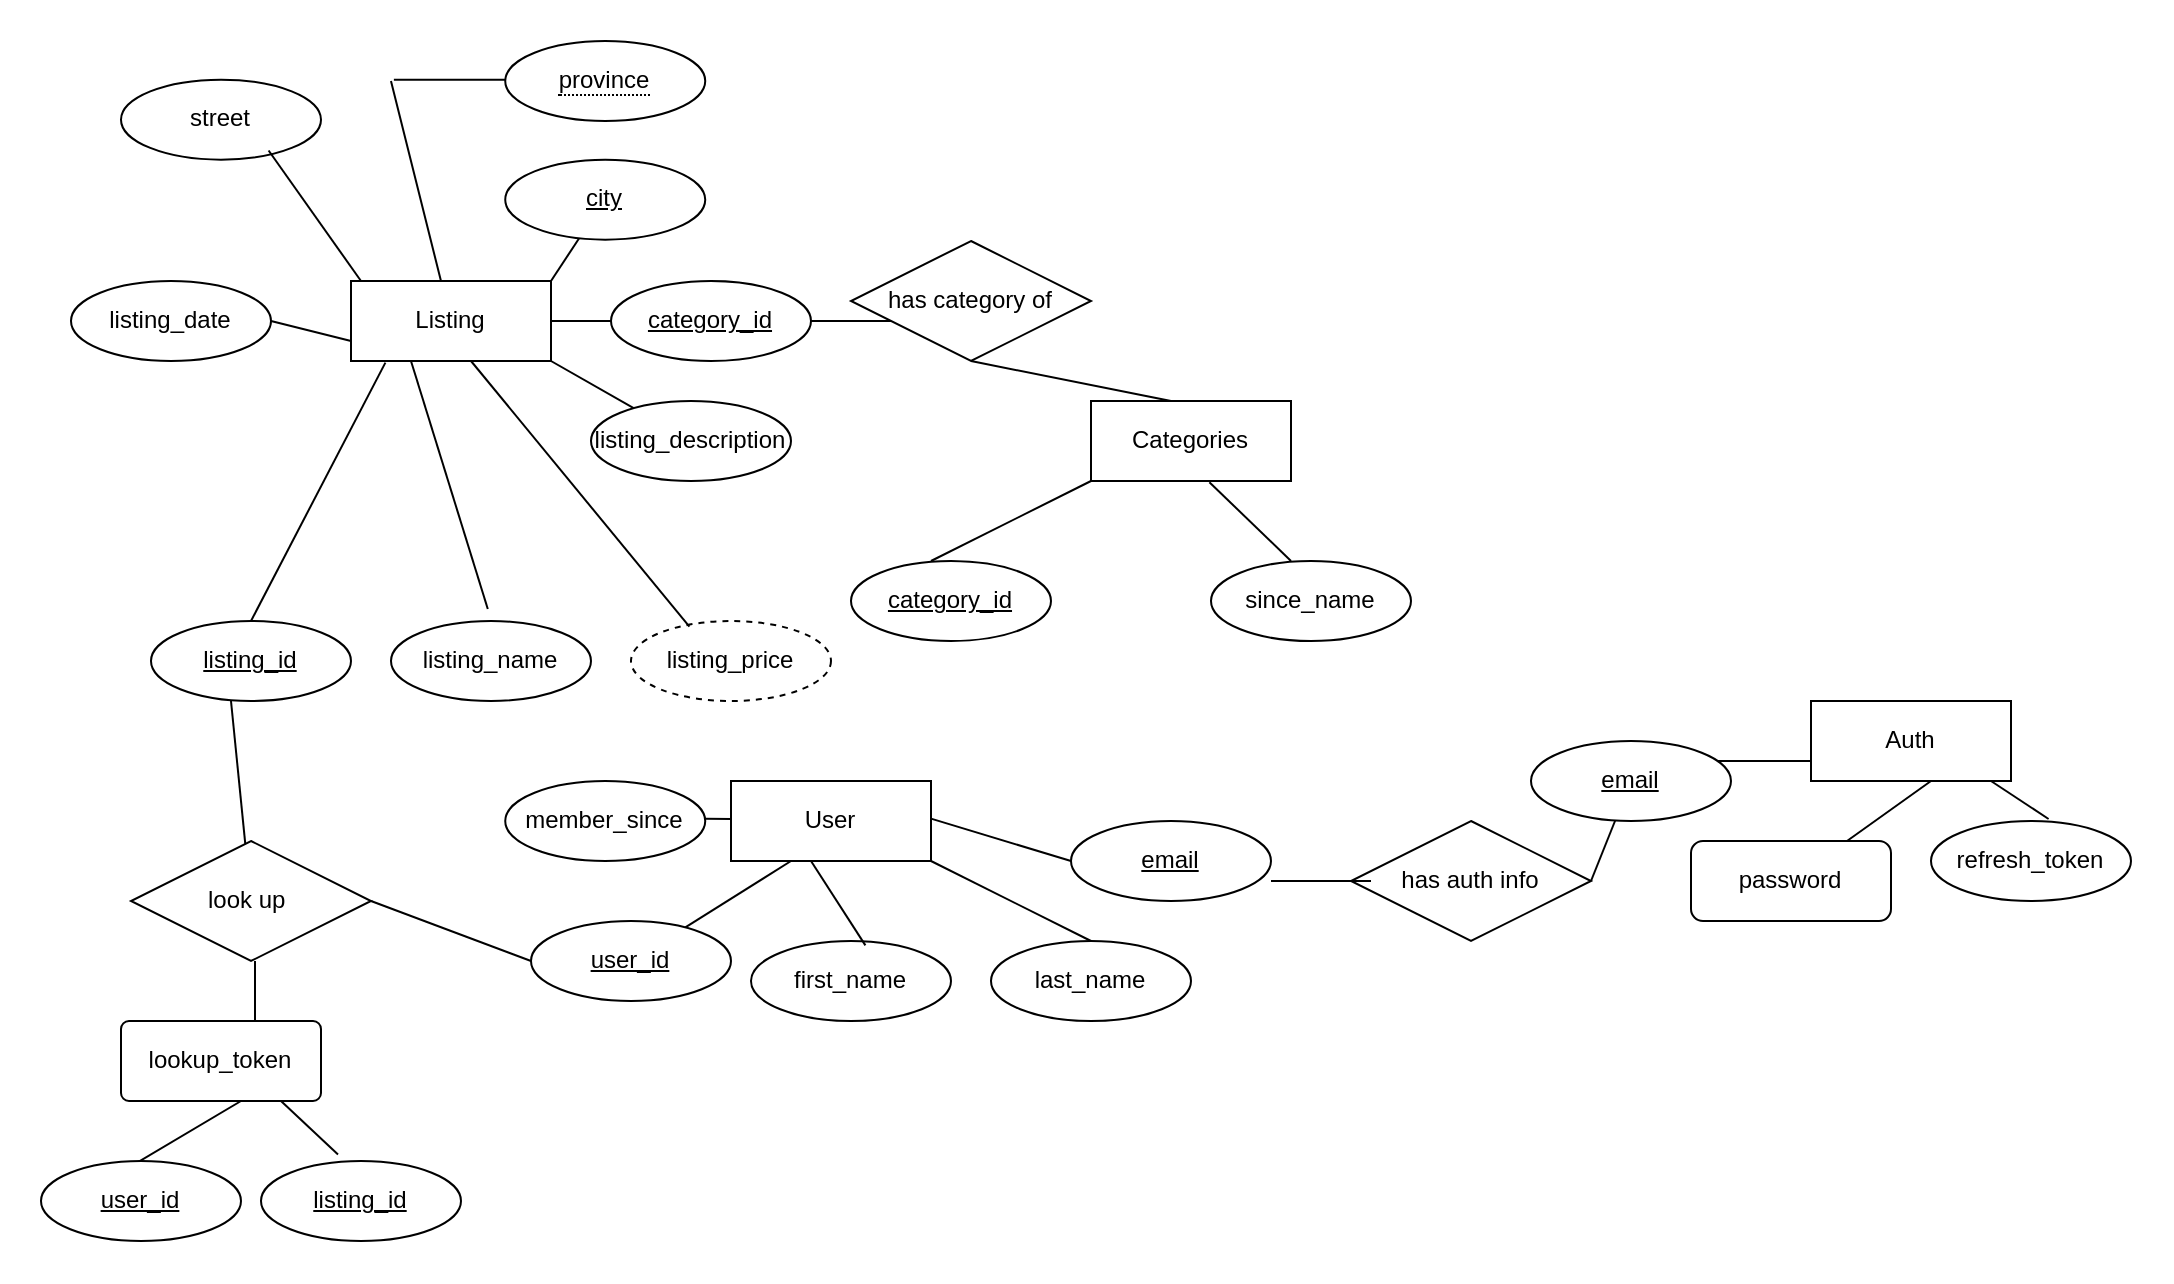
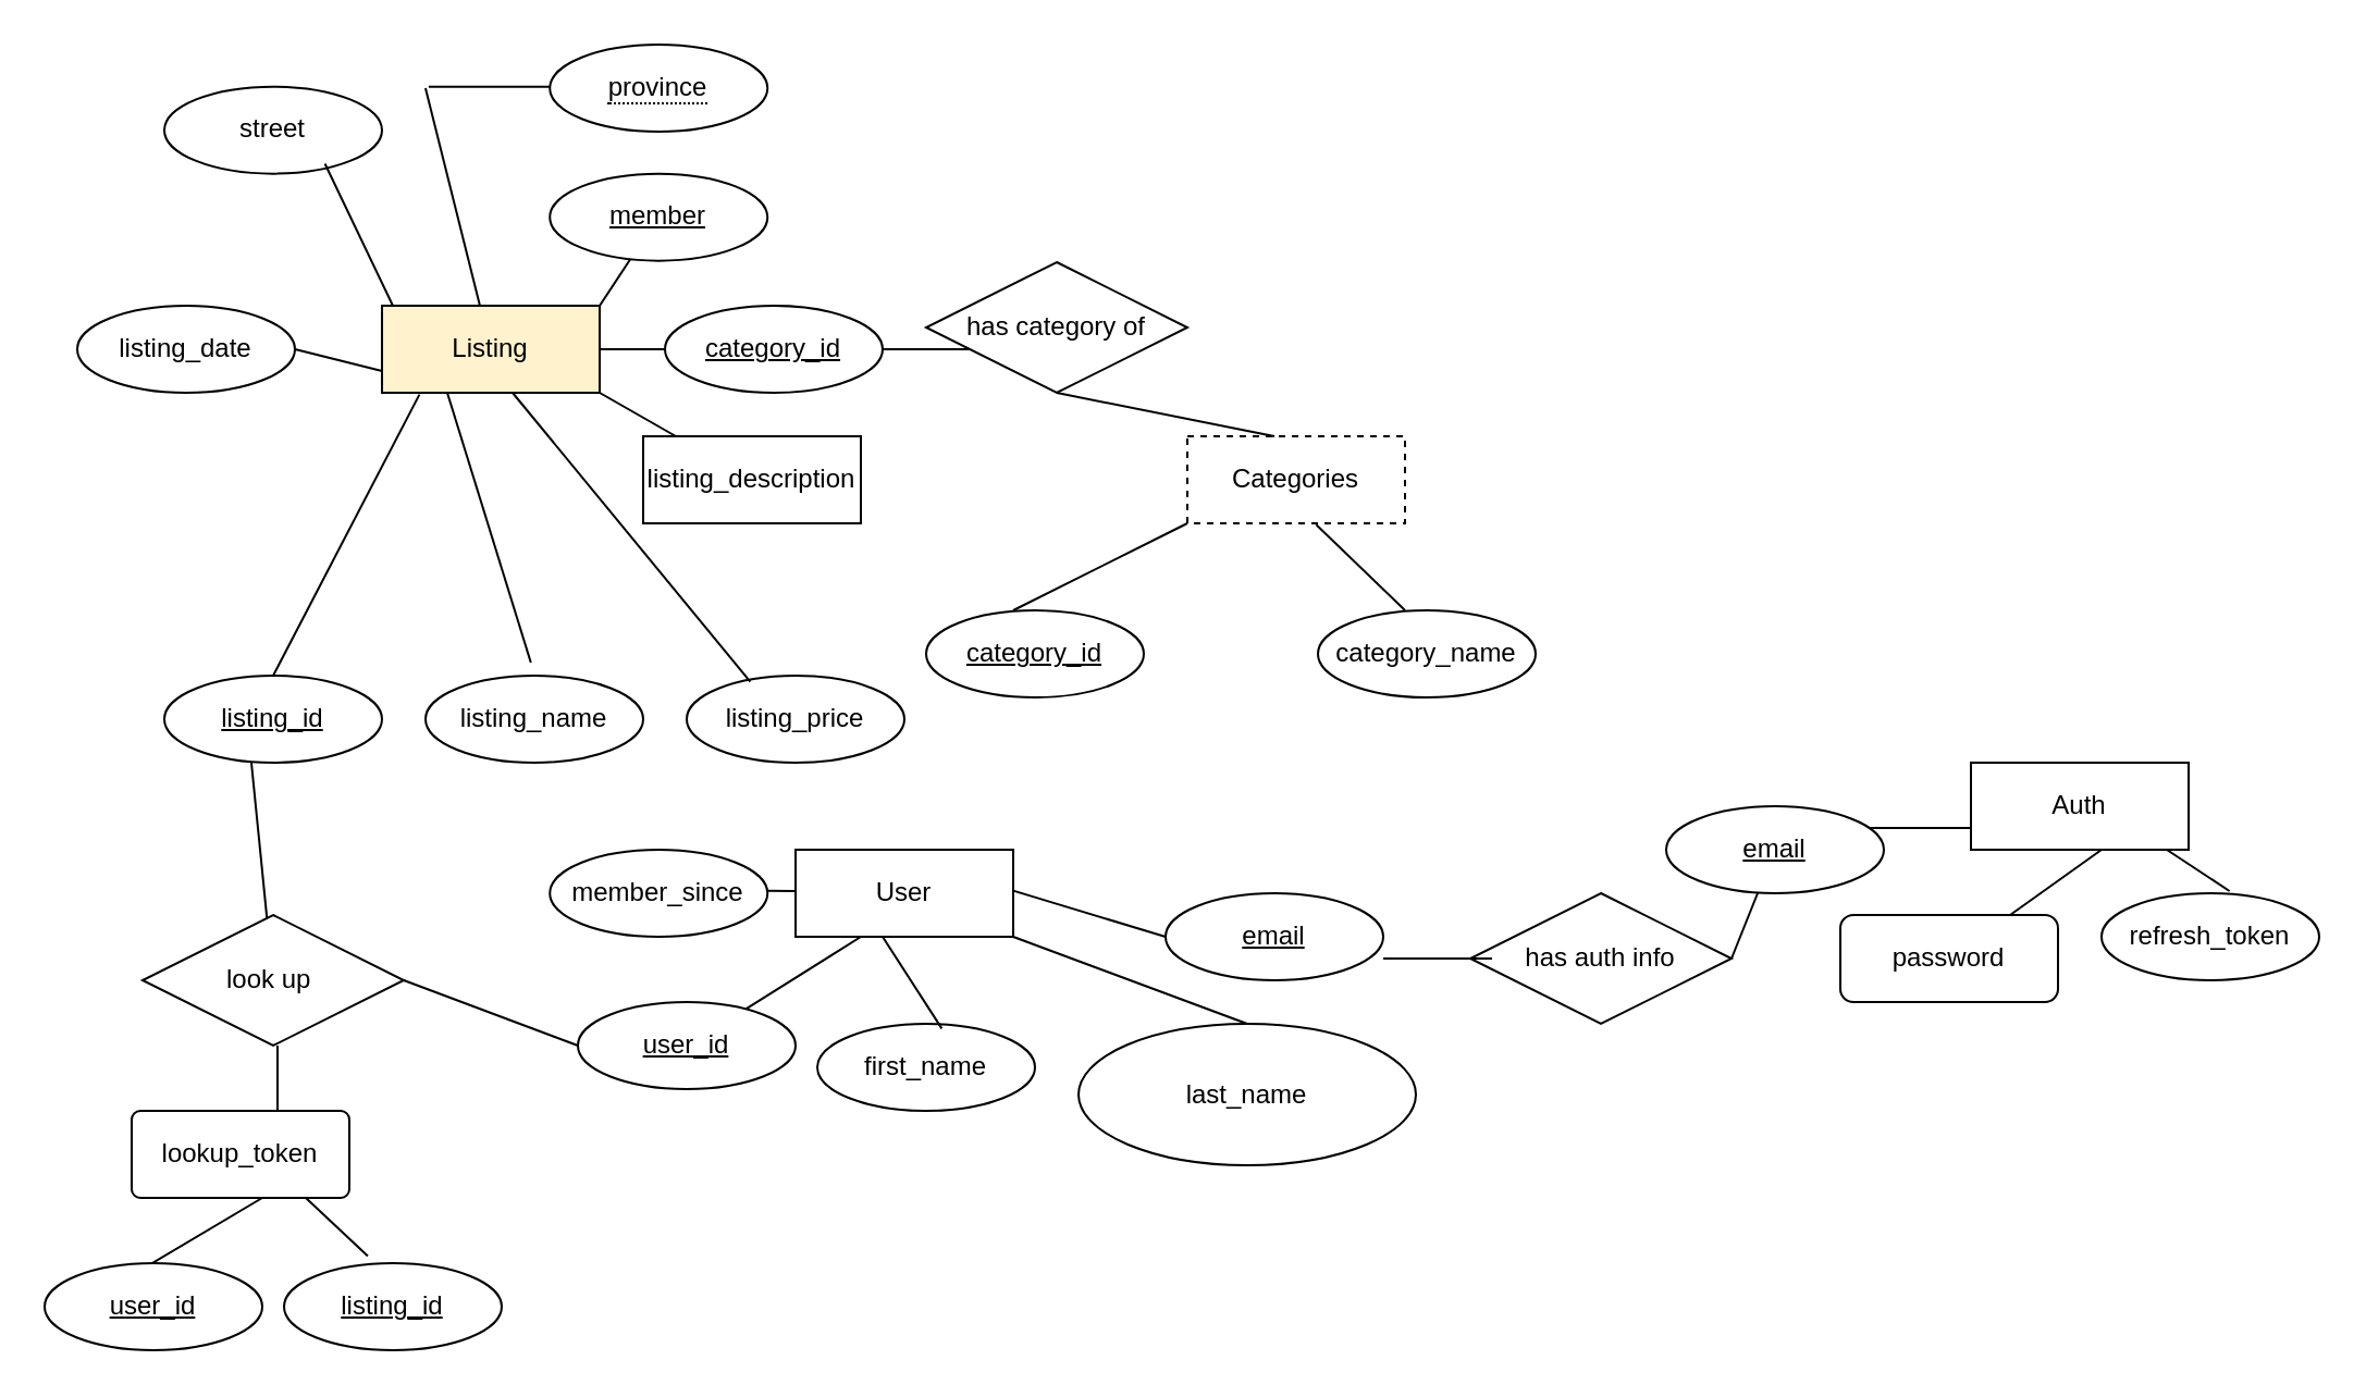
  <mxCell id="0" />
  <mxCell id="1" parent="0" />
  <mxCell id="2" value="listing_id" style="ellipse;whiteSpace=wrap;html=1;align=center;fontStyle=4;" parent="1" vertex="1"><mxGeometry x="75" y="310" width="100" height="40" as="geometry" /></mxCell>
  <mxCell id="3" value="User" style="whiteSpace=wrap;html=1;align=center;" parent="1" vertex="1"><mxGeometry x="365" y="390" width="100" height="40" as="geometry" /></mxCell>
  <mxCell id="4" value="Auth&lt;br&gt;" style="whiteSpace=wrap;html=1;align=center;" parent="1" vertex="1"><mxGeometry x="905" y="350" width="100" height="40" as="geometry" /></mxCell>
- <mxCell id="5" value="Categories" style="whiteSpace=wrap;html=1;align=center;" parent="1" vertex="1"><mxGeometry x="545" y="200" width="100" height="40" as="geometry" /></mxCell>
- <mxCell id="6" value="Listing" style="whiteSpace=wrap;html=1;align=center;" parent="1" vertex="1"><mxGeometry x="175" y="140" width="100" height="40" as="geometry" /></mxCell>
+ <mxCell id="5" value="Categories" style="whiteSpace=wrap;html=1;align=center;dashed=1;" parent="1" vertex="1"><mxGeometry x="545" y="200" width="100" height="40" as="geometry" /></mxCell>
+ <mxCell id="6" value="Listing" style="whiteSpace=wrap;html=1;align=center;fillColor=#fff2cc;" parent="1" vertex="1"><mxGeometry x="175" y="140" width="100" height="40" as="geometry" /></mxCell>
  <mxCell id="7" value="" style="endArrow=none;html=1;rounded=0;entryX=0.172;entryY=1.02;entryDx=0;entryDy=0;entryPerimeter=0;" parent="1" target="6" edge="1"><mxGeometry relative="1" as="geometry"><mxPoint x="125" y="310" as="sourcePoint" /><mxPoint x="285" y="310" as="targetPoint" /></mxGeometry></mxCell>
  <mxCell id="8" value="listing_name" style="ellipse;whiteSpace=wrap;html=1;align=center;" parent="1" vertex="1"><mxGeometry x="195" y="310" width="100" height="40" as="geometry" /></mxCell>
- <mxCell id="9" value="listing_price" style="ellipse;whiteSpace=wrap;html=1;align=center;dashed=1;" parent="1" vertex="1"><mxGeometry x="315" y="310" width="100" height="40" as="geometry" /></mxCell>
- <mxCell id="10" value="listing_description" style="ellipse;whiteSpace=wrap;html=1;align=center;" parent="1" vertex="1"><mxGeometry x="295" y="200" width="100" height="40" as="geometry" /></mxCell>
+ <mxCell id="9" value="listing_price" style="ellipse;whiteSpace=wrap;html=1;align=center;" parent="1" vertex="1"><mxGeometry x="315" y="310" width="100" height="40" as="geometry" /></mxCell>
+ <mxCell id="10" value="listing_description" style="whiteSpace=wrap;html=1;align=center;rounded=0;" parent="1" vertex="1"><mxGeometry x="295" y="200" width="100" height="40" as="geometry" /></mxCell>
  <mxCell id="11" value="" style="endArrow=none;html=1;rounded=0;entryX=0.484;entryY=-0.15;entryDx=0;entryDy=0;entryPerimeter=0;" parent="1" target="8" edge="1"><mxGeometry relative="1" as="geometry"><mxPoint x="205" y="180" as="sourcePoint" /><mxPoint x="365" y="180" as="targetPoint" /></mxGeometry></mxCell>
  <mxCell id="12" value="" style="endArrow=none;html=1;rounded=0;entryX=0.292;entryY=0.07;entryDx=0;entryDy=0;entryPerimeter=0;" parent="1" target="9" edge="1"><mxGeometry relative="1" as="geometry"><mxPoint x="235" y="180" as="sourcePoint" /><mxPoint x="395" y="180" as="targetPoint" /></mxGeometry></mxCell>
  <mxCell id="13" value="" style="endArrow=none;html=1;rounded=0;exitX=1;exitY=1;exitDx=0;exitDy=0;" parent="1" source="6" target="10" edge="1"><mxGeometry relative="1" as="geometry"><mxPoint y="170" as="sourcePoint" x="265" /><mxPoint x="425" y="170" as="targetPoint" /></mxGeometry></mxCell>
  <mxCell id="14" value="" style="endArrow=none;html=1;rounded=0;entryX=0;entryY=1;entryDx=0;entryDy=0;" parent="1" target="5" edge="1"><mxGeometry relative="1" as="geometry"><mxPoint x="465" y="280" as="sourcePoint" /><mxPoint x="625" y="280" as="targetPoint" /></mxGeometry></mxCell>
- <mxCell id="15" value="since_name" style="ellipse;whiteSpace=wrap;html=1;align=center;" parent="1" vertex="1"><mxGeometry x="605" y="280" width="100" height="40" as="geometry" /></mxCell>
+ <mxCell id="15" value="category_name" style="ellipse;whiteSpace=wrap;html=1;align=center;" parent="1" vertex="1"><mxGeometry x="605" y="280" width="100" height="40" as="geometry" /></mxCell>
  <mxCell id="16" value="" style="endArrow=none;html=1;rounded=0;entryX=0.592;entryY=1.015;entryDx=0;entryDy=0;entryPerimeter=0;" parent="1" target="5" edge="1"><mxGeometry relative="1" as="geometry"><mxPoint x="645" y="280" as="sourcePoint" /><mxPoint x="805" y="280" as="targetPoint" /></mxGeometry></mxCell>
  <mxCell id="17" value="" style="endArrow=none;html=1;rounded=0;" parent="1" target="36" edge="1"><mxGeometry relative="1" as="geometry"><mxPoint x="275" y="160" as="sourcePoint" /><mxPoint x="355" y="160" as="targetPoint" /></mxGeometry></mxCell>
  <mxCell id="18" value="" style="endArrow=none;html=1;rounded=0;exitX=1;exitY=0;exitDx=0;exitDy=0;" parent="1" source="6" target="37" edge="1"><mxGeometry relative="1" as="geometry"><mxPoint x="225" y="120" as="sourcePoint" /><mxPoint x="302.117" y="99.325" as="targetPoint" /></mxGeometry></mxCell>
  <mxCell id="19" value="password" style="whiteSpace=wrap;html=1;align=center;rounded=1;" parent="1" vertex="1"><mxGeometry x="845" y="420" width="100" height="40" as="geometry" /></mxCell>
  <mxCell id="20" value="refresh_token" style="ellipse;whiteSpace=wrap;html=1;align=center;" parent="1" vertex="1"><mxGeometry x="965" y="410" width="100" height="40" as="geometry" /></mxCell>
  <mxCell id="21" value="" style="endArrow=none;html=1;rounded=0;" parent="1" target="19" edge="1"><mxGeometry relative="1" as="geometry"><mxPoint x="965" y="390" as="sourcePoint" /><mxPoint x="1125" y="390" as="targetPoint" /></mxGeometry></mxCell>
  <mxCell id="22" value="" style="endArrow=none;html=1;rounded=0;entryX=0.588;entryY=-0.025;entryDx=0;entryDy=0;entryPerimeter=0;" parent="1" target="20" edge="1"><mxGeometry relative="1" as="geometry"><mxPoint x="995" y="390" as="sourcePoint" /><mxPoint x="1155" y="390" as="targetPoint" /></mxGeometry></mxCell>
  <mxCell id="23" value="" style="endArrow=none;html=1;rounded=0;" parent="1" edge="1"><mxGeometry relative="1" as="geometry"><mxPoint x="845" y="380" as="sourcePoint" /><mxPoint x="905" y="380" as="targetPoint" /></mxGeometry></mxCell>
  <mxCell id="24" value="first_name" style="ellipse;whiteSpace=wrap;html=1;align=center;" parent="1" vertex="1"><mxGeometry x="375" y="470" width="100" height="40" as="geometry" /></mxCell>
- <mxCell id="25" value="last_name" style="ellipse;whiteSpace=wrap;html=1;align=center;" parent="1" vertex="1"><mxGeometry x="495" y="470" width="100" height="40" as="geometry" /></mxCell>
+ <mxCell id="25" value="last_name" style="ellipse;whiteSpace=wrap;html=1;align=center;" parent="1" vertex="1"><mxGeometry x="495" y="470" width="155" height="65" as="geometry" /></mxCell>
  <mxCell id="26" value="listing_date" style="ellipse;whiteSpace=wrap;html=1;align=center;" parent="1" vertex="1"><mxGeometry x="35" y="140" width="100" height="40" as="geometry" /></mxCell>
  <mxCell id="27" value="" style="endArrow=none;html=1;rounded=0;exitX=1;exitY=0.5;exitDx=0;exitDy=0;" parent="1" source="26" edge="1"><mxGeometry relative="1" as="geometry"><mxPoint x="15" y="170" as="sourcePoint" /><mxPoint x="175" y="170" as="targetPoint" /></mxGeometry></mxCell>
  <mxCell id="28" value="" style="endArrow=none;html=1;rounded=0;" parent="1" edge="1"><mxGeometry relative="1" as="geometry"><mxPoint x="342.179" y="463.213" as="sourcePoint" /><mxPoint x="395" y="430" as="targetPoint" /></mxGeometry></mxCell>
  <mxCell id="29" value="" style="endArrow=none;html=1;rounded=0;entryX=0.572;entryY=0.055;entryDx=0;entryDy=0;entryPerimeter=0;" parent="1" target="24" edge="1"><mxGeometry relative="1" as="geometry"><mxPoint x="405" y="430" as="sourcePoint" /><mxPoint x="565" y="430" as="targetPoint" /></mxGeometry></mxCell>
  <mxCell id="30" value="" style="endArrow=none;html=1;rounded=0;entryX=0.5;entryY=0;entryDx=0;entryDy=0;" parent="1" target="25" edge="1"><mxGeometry relative="1" as="geometry"><mxPoint x="465" y="430" as="sourcePoint" /><mxPoint x="625" y="430" as="targetPoint" /></mxGeometry></mxCell>
  <mxCell id="31" value="lookup_token" style="rounded=1;arcSize=10;whiteSpace=wrap;html=1;align=center;" parent="1" vertex="1"><mxGeometry x="60" y="510" width="100" height="40" as="geometry" /></mxCell>
  <mxCell id="32" value="" style="endArrow=none;html=1;rounded=0;entryX=0.39;entryY=0.154;entryDx=0;entryDy=0;entryPerimeter=0;" parent="1" edge="1"><mxGeometry relative="1" as="geometry"><mxPoint x="120" y="550" as="sourcePoint" /><mxPoint x="59" y="586.16" as="targetPoint" /></mxGeometry></mxCell>
  <mxCell id="33" value="category_id" style="ellipse;whiteSpace=wrap;html=1;align=center;fontStyle=4;" parent="1" vertex="1"><mxGeometry x="425" y="280" width="100" height="40" as="geometry" /></mxCell>
  <mxCell id="34" value="user_id" style="ellipse;whiteSpace=wrap;html=1;align=center;fontStyle=4;" parent="1" vertex="1"><mxGeometry y="460" width="100" height="40" as="geometry" x="265" /></mxCell>
  <mxCell id="35" value="email" style="ellipse;whiteSpace=wrap;html=1;align=center;fontStyle=4;" parent="1" vertex="1"><mxGeometry x="765" y="370" width="100" height="40" as="geometry" /></mxCell>
  <mxCell id="36" value="category_id" style="ellipse;whiteSpace=wrap;html=1;align=center;fontStyle=4;" parent="1" vertex="1"><mxGeometry x="305" y="140" width="100" height="40" as="geometry" /></mxCell>
- <mxCell id="37" value="city" style="ellipse;whiteSpace=wrap;html=1;align=center;fontStyle=4;" parent="1" vertex="1"><mxGeometry x="252.117" y="79.325" width="100" height="40" as="geometry" /></mxCell>
+ <mxCell id="37" value="member" style="ellipse;whiteSpace=wrap;html=1;align=center;fontStyle=4;" parent="1" vertex="1"><mxGeometry x="252.117" y="79.325" width="100" height="40" as="geometry" /></mxCell>
  <mxCell id="38" value="user_id" style="ellipse;whiteSpace=wrap;html=1;align=center;fontStyle=4;" parent="1" vertex="1"><mxGeometry x="20" y="580" width="100" height="40" as="geometry" /></mxCell>
  <mxCell id="39" value="listing_id" style="ellipse;whiteSpace=wrap;html=1;align=center;fontStyle=4;" parent="1" vertex="1"><mxGeometry x="130" y="580" width="100" height="40" as="geometry" /></mxCell>
  <mxCell id="40" value="" style="endArrow=none;html=1;rounded=0;entryX=0.385;entryY=-0.081;entryDx=0;entryDy=0;entryPerimeter=0;" parent="1" target="39" edge="1"><mxGeometry relative="1" as="geometry"><mxPoint x="140" y="550" as="sourcePoint" /><mxPoint x="238.5" y="596.76" as="targetPoint" /></mxGeometry></mxCell>
  <mxCell id="41" value="email" style="ellipse;whiteSpace=wrap;html=1;align=center;fontStyle=4;" parent="1" vertex="1"><mxGeometry x="535" y="410" width="100" height="40" as="geometry" /></mxCell>
  <mxCell id="42" value="" style="endArrow=none;html=1;rounded=0;entryX=0;entryY=0.5;entryDx=0;entryDy=0;" parent="1" target="41" edge="1"><mxGeometry relative="1" as="geometry"><mxPoint x="465" y="408.82" as="sourcePoint" /><mxPoint x="625" y="408.82" as="targetPoint" /></mxGeometry></mxCell>
  <mxCell id="43" value="has category of" style="shape=rhombus;perimeter=rhombusPerimeter;whiteSpace=wrap;html=1;align=center;" parent="1" vertex="1"><mxGeometry x="425" y="120" width="120" height="60" as="geometry" /></mxCell>
  <mxCell id="44" value="" style="endArrow=none;html=1;rounded=0;entryX=0.4;entryY=0;entryDx=0;entryDy=0;entryPerimeter=0;exitX=0.5;exitY=1;exitDx=0;exitDy=0;" parent="1" source="43" target="5" edge="1"><mxGeometry relative="1" as="geometry"><mxPoint x="435" y="219.41" as="sourcePoint" /><mxPoint x="595" y="219.41" as="targetPoint" /></mxGeometry></mxCell>
  <mxCell id="45" value="" style="line;strokeWidth=1;rotatable=0;dashed=0;labelPosition=right;align=left;verticalAlign=middle;spacingTop=0;spacingLeft=6;points=[];portConstraint=eastwest;" parent="1" vertex="1"><mxGeometry x="405" y="155" width="40" height="10" as="geometry" /></mxCell>
  <mxCell id="46" value="look up&amp;nbsp;" style="shape=rhombus;perimeter=rhombusPerimeter;whiteSpace=wrap;html=1;align=center;" parent="1" vertex="1"><mxGeometry x="65" y="420" width="120" height="60" as="geometry" /></mxCell>
  <mxCell id="47" value="" style="endArrow=none;html=1;rounded=0;" parent="1" target="46" edge="1"><mxGeometry relative="1" as="geometry"><mxPoint x="115" y="350" as="sourcePoint" /><mxPoint x="275" y="350" as="targetPoint" /></mxGeometry></mxCell>
  <mxCell id="48" value="" style="endArrow=none;html=1;rounded=0;" parent="1" edge="1"><mxGeometry relative="1" as="geometry"><mxPoint x="127" y="480" as="sourcePoint" /><mxPoint x="127" y="510" as="targetPoint" /></mxGeometry></mxCell>
  <mxCell id="49" value="" style="endArrow=none;html=1;rounded=0;entryX=0;entryY=0.5;entryDx=0;entryDy=0;" parent="1" target="34" edge="1"><mxGeometry relative="1" as="geometry"><mxPoint x="185" y="450" as="sourcePoint" /><mxPoint x="325" y="450" as="targetPoint" /></mxGeometry></mxCell>
  <mxCell id="50" value="has auth info" style="shape=rhombus;perimeter=rhombusPerimeter;whiteSpace=wrap;html=1;align=center;" parent="1" vertex="1"><mxGeometry x="675" y="410" width="120" height="60" as="geometry" /></mxCell>
  <mxCell id="51" value="" style="endArrow=none;html=1;rounded=0;" parent="1" edge="1"><mxGeometry relative="1" as="geometry"><mxPoint x="635" y="440" as="sourcePoint" /><mxPoint x="685" y="440" as="targetPoint" /></mxGeometry></mxCell>
  <mxCell id="52" value="" style="endArrow=none;html=1;rounded=0;" parent="1" target="35" edge="1"><mxGeometry relative="1" as="geometry"><mxPoint x="795" y="440" as="sourcePoint" /><mxPoint x="955" y="440" as="targetPoint" /></mxGeometry></mxCell>
  <mxCell id="53" value="" style="endArrow=none;html=1;rounded=0;" parent="1" edge="1"><mxGeometry relative="1" as="geometry"><mxPoint x="196.44" y="39.41" as="sourcePoint" /><mxPoint x="253.56" y="39.41" as="targetPoint" /><Array as="points"><mxPoint x="236.44" y="39.41" /></Array></mxGeometry></mxCell>
  <mxCell id="54" value="" style="endArrow=none;html=1;rounded=0;" parent="1" source="6" edge="1"><mxGeometry relative="1" as="geometry"><mxPoint x="95" y="90" as="sourcePoint" /><mxPoint x="195" y="40" as="targetPoint" /></mxGeometry></mxCell>
  <mxCell id="55" value="&lt;span style=&quot;border-bottom: 1px dotted&quot;&gt;province&lt;/span&gt;" style="ellipse;whiteSpace=wrap;html=1;align=center;" parent="1" vertex="1"><mxGeometry x="252.12" y="20" width="100" height="40" as="geometry" /></mxCell>
  <mxCell id="56" value="" style="endArrow=none;html=1;rounded=0;" parent="1" edge="1"><mxGeometry relative="1" as="geometry"><mxPoint x="352.12" y="408.82" as="sourcePoint" /><mxPoint x="365" y="409" as="targetPoint" /></mxGeometry></mxCell>
  <mxCell id="57" value="member_since" style="ellipse;whiteSpace=wrap;html=1;align=center;" parent="1" vertex="1"><mxGeometry x="252.12" y="390" width="100" height="40" as="geometry" /></mxCell>
- <mxCell id="58" value="street" style="ellipse;whiteSpace=wrap;html=1;align=center;" parent="1" vertex="1"><mxGeometry x="60" y="39.32" width="100" height="40" as="geometry" /></mxCell>
+ <mxCell id="58" value="street" style="ellipse;whiteSpace=wrap;html=1;align=center;" parent="1" vertex="1"><mxGeometry x="75" y="39.32" width="100" height="40" as="geometry" /></mxCell>
  <mxCell id="59" value="" style="endArrow=none;html=1;entryX=0.738;entryY=0.886;entryDx=0;entryDy=0;entryPerimeter=0;" parent="1" target="58" edge="1"><mxGeometry width="50" height="50" relative="1" as="geometry"><mxPoint x="180" y="140" as="sourcePoint" /><mxPoint x="230" y="90" as="targetPoint" /></mxGeometry></mxCell>
